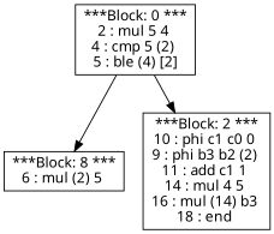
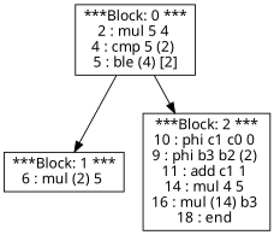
  digraph {
    fontname="Noto Sans"
    node [shape=record fontname="Noto Sans"]
    edge [fontname="Noto Sans"]
    n1 [label="***Block: 0 ***\n2 : mul 5 4 \n4 : cmp 5 (2) \n5 : ble (4) [2]\n"]
-   n2 [label="***Block: 8 ***\n6 : mul (2) 5 \n"]
+   n2 [label="***Block: 1 ***\n6 : mul (2) 5 \n"]
    n3 [label="***Block: 2 ***\n10 : phi c1 c0 0 \n9 : phi b3 b2 (2) \n11 : add c1 1 \n14 : mul 4 5 \n16 : mul (14) b3 \n18 : end \n"]
    n1 -> n2
    n1 -> n3
  }
